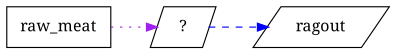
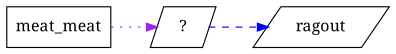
  digraph {
    rankdir=LR
    fontname="Noto Serif"
    node [shape=parallelogram fontname="Noto Serif"]
    edge [fontname="Noto Serif"]
-   raw_meat [shape=box]
+   raw_meat [shape=box label=meat_meat]
    n2 [label="?"]
    ragout
    raw_meat -> n2 [color=purple style=dotted]
    n2 -> ragout [color=blue style=dashed]
  }
